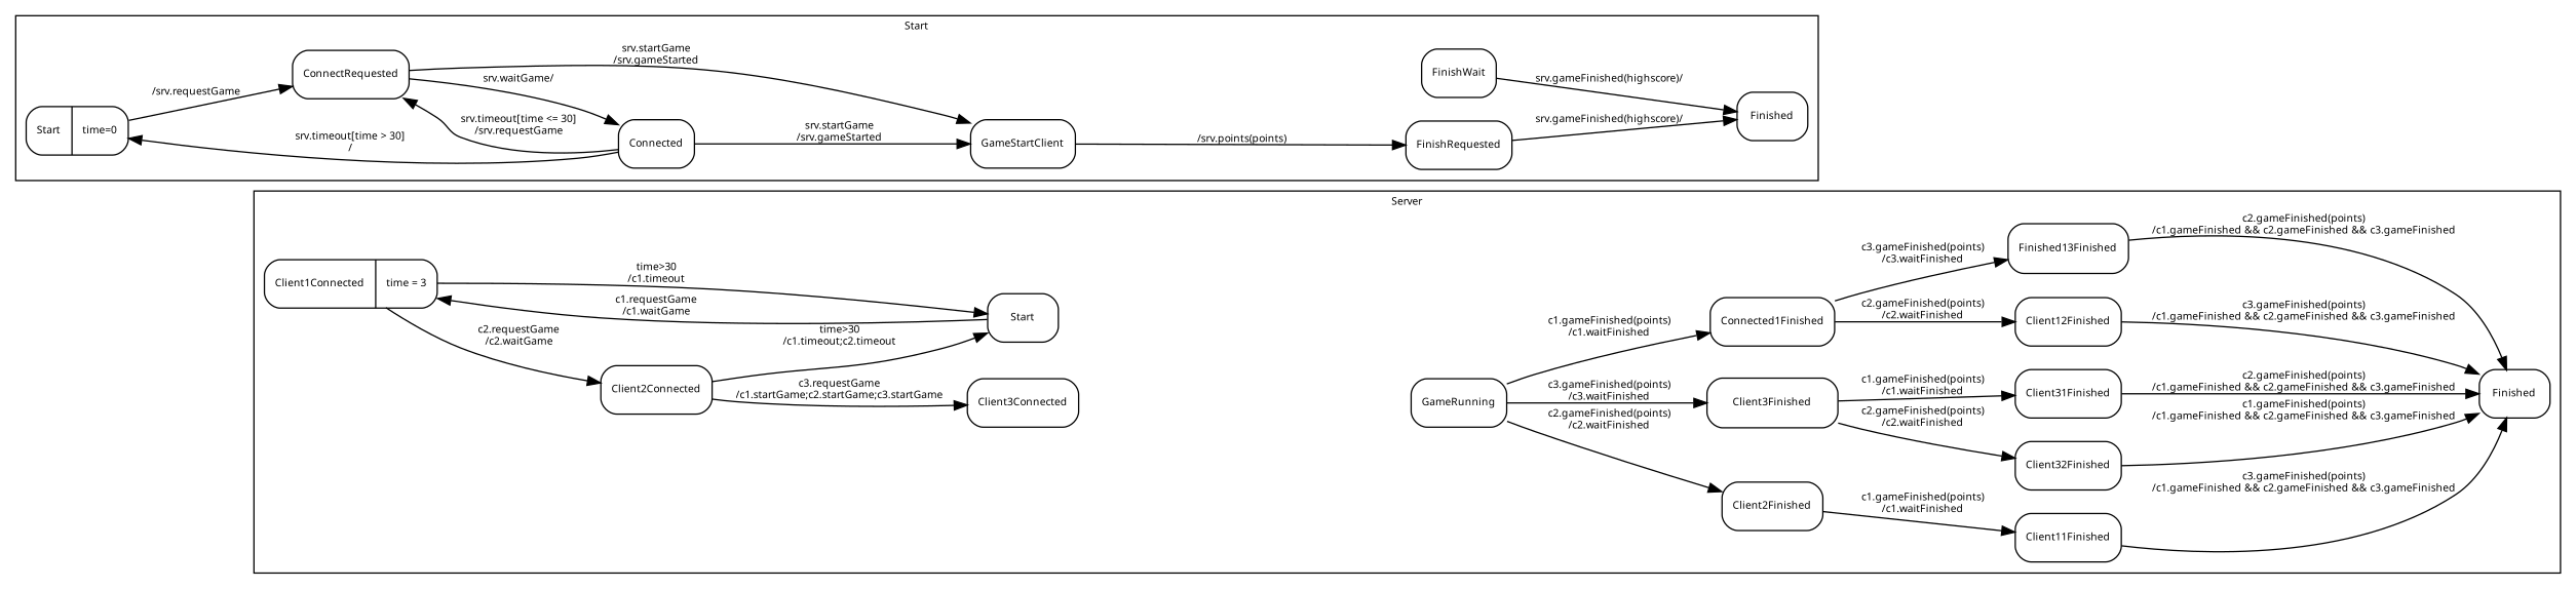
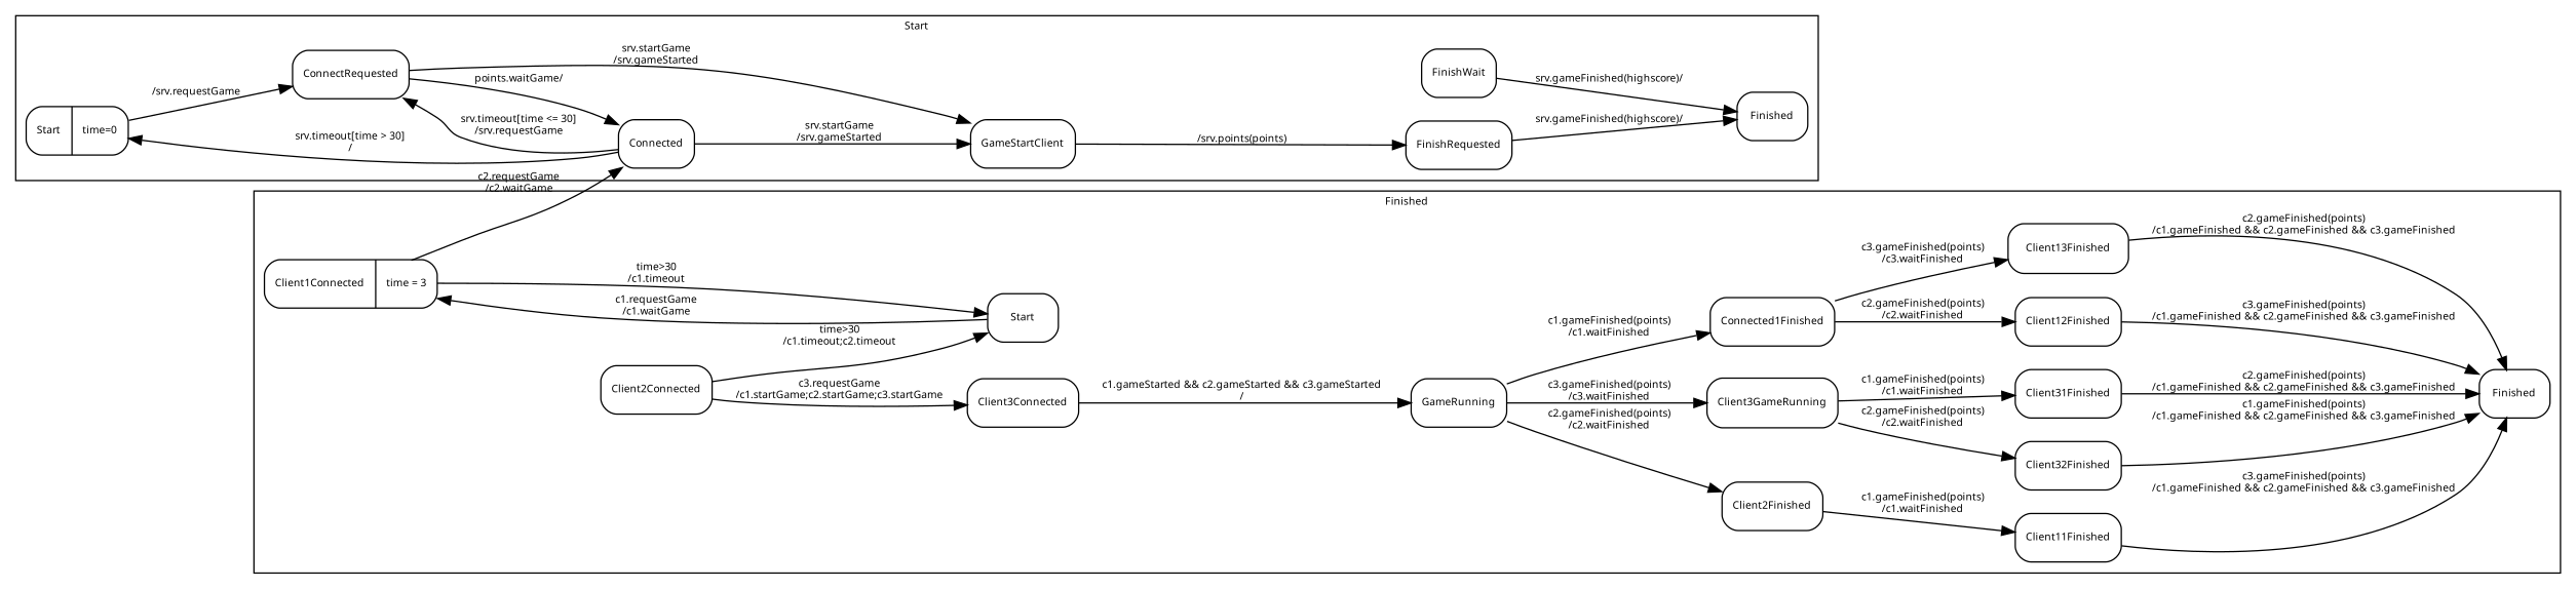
  digraph {
    fontname="Noto Sans"
    fontsize=8
    rankdir=LR
    node [fontname="Noto Sans" fontsize=8 shape=Mrecord]
    edge [fontname="Noto Sans" fontsize=8]
    n1 [label="{Start|time=0}"]
    ConnectRequested
    Connected
    GameStartClient
    FinishRequested
    FinishWait
    Finished
    n8 [label="{Client1Connected|time = 3}"]
    Start
    Client2Connected
    Client3Connected
    GameRunning
    n13 [label=Connected1Finished]
    Client2Finished
-   Client3Finished
+   Client3Finished [label=Client3GameRunning]
    Client12Finished
-   Client13Finished [label=Finished13Finished]
+   Client13Finished
    n18 [label=Client11Finished]
    Client31Finished
    Client32Finished
    n21 [label=Finished]
    subgraph cluster_1 {
      color=black
      label=Start
      n1
      ConnectRequested
      Connected
      GameStartClient
      FinishRequested
      FinishWait
      Finished
    }
    subgraph cluster_2 {
      color=black
-     label=Server
+     label=Finished
      n8
      Start
      Client2Connected
      Client3Connected
      GameRunning
      n13
      Client2Finished
      Client3Finished
      Client12Finished
      Client13Finished
      n18
      Client31Finished
      Client32Finished
      n21
    }
    n1 -> ConnectRequested [label="\n/srv.requestGame"]
-   ConnectRequested -> Connected [label="srv.waitGame/"]
+   ConnectRequested -> Connected [label="points.waitGame/"]
    ConnectRequested -> GameStartClient [label="srv.startGame\n/srv.gameStarted"]
    Connected -> n1 [label="srv.timeout[time > 30]\n/"]
    Connected -> ConnectRequested [label="srv.timeout[time <= 30]\n/srv.requestGame"]
    Connected -> GameStartClient [label="srv.startGame\n/srv.gameStarted"]
    GameStartClient -> FinishRequested [label="/srv.points(points)"]
    FinishRequested -> Finished [label="srv.gameFinished(highscore)/"]
    FinishWait -> Finished [label="srv.gameFinished(highscore)/"]
    n8 -> Start [label="time>30\n/c1.timeout"]
-   n8 -> Client2Connected [label="c2.requestGame\n/c2.waitGame"]
+   n8 -> Connected [label="c2.requestGame\n/c2.waitGame"]
    Start -> n8 [label="c1.requestGame\n/c1.waitGame"]
    Client2Connected -> Start [label="time>30\n/c1.timeout;c2.timeout"]
    Client2Connected -> Client3Connected [label="c3.requestGame\n/c1.startGame;c2.startGame;c3.startGame"]
+   Client3Connected -> GameRunning [label="c1.gameStarted && c2.gameStarted && c3.gameStarted\n/"]
    GameRunning -> n13 [label="c1.gameFinished(points)\n/c1.waitFinished"]
    GameRunning -> Client2Finished [label="c2.gameFinished(points)\n/c2.waitFinished"]
    GameRunning -> Client3Finished [label="c3.gameFinished(points)\n/c3.waitFinished"]
    n13 -> Client12Finished [label="c2.gameFinished(points)\n/c2.waitFinished"]
    n13 -> Client13Finished [label="c3.gameFinished(points)\n/c3.waitFinished"]
    Client2Finished -> n18 [label="c1.gameFinished(points)\n/c1.waitFinished"]
    Client3Finished -> Client31Finished [label="c1.gameFinished(points)\n/c1.waitFinished"]
    Client3Finished -> Client32Finished [label="c2.gameFinished(points)\n/c2.waitFinished"]
    Client12Finished -> n21 [label="c3.gameFinished(points)\n/c1.gameFinished && c2.gameFinished && c3.gameFinished"]
    Client13Finished -> n21 [label="c2.gameFinished(points)\n/c1.gameFinished && c2.gameFinished && c3.gameFinished"]
    n18 -> n21 [label="c3.gameFinished(points)\n/c1.gameFinished && c2.gameFinished && c3.gameFinished"]
    Client31Finished -> n21 [label="c2.gameFinished(points)\n/c1.gameFinished && c2.gameFinished && c3.gameFinished"]
    Client32Finished -> n21 [label="c1.gameFinished(points)\n/c1.gameFinished && c2.gameFinished && c3.gameFinished"]
  }
